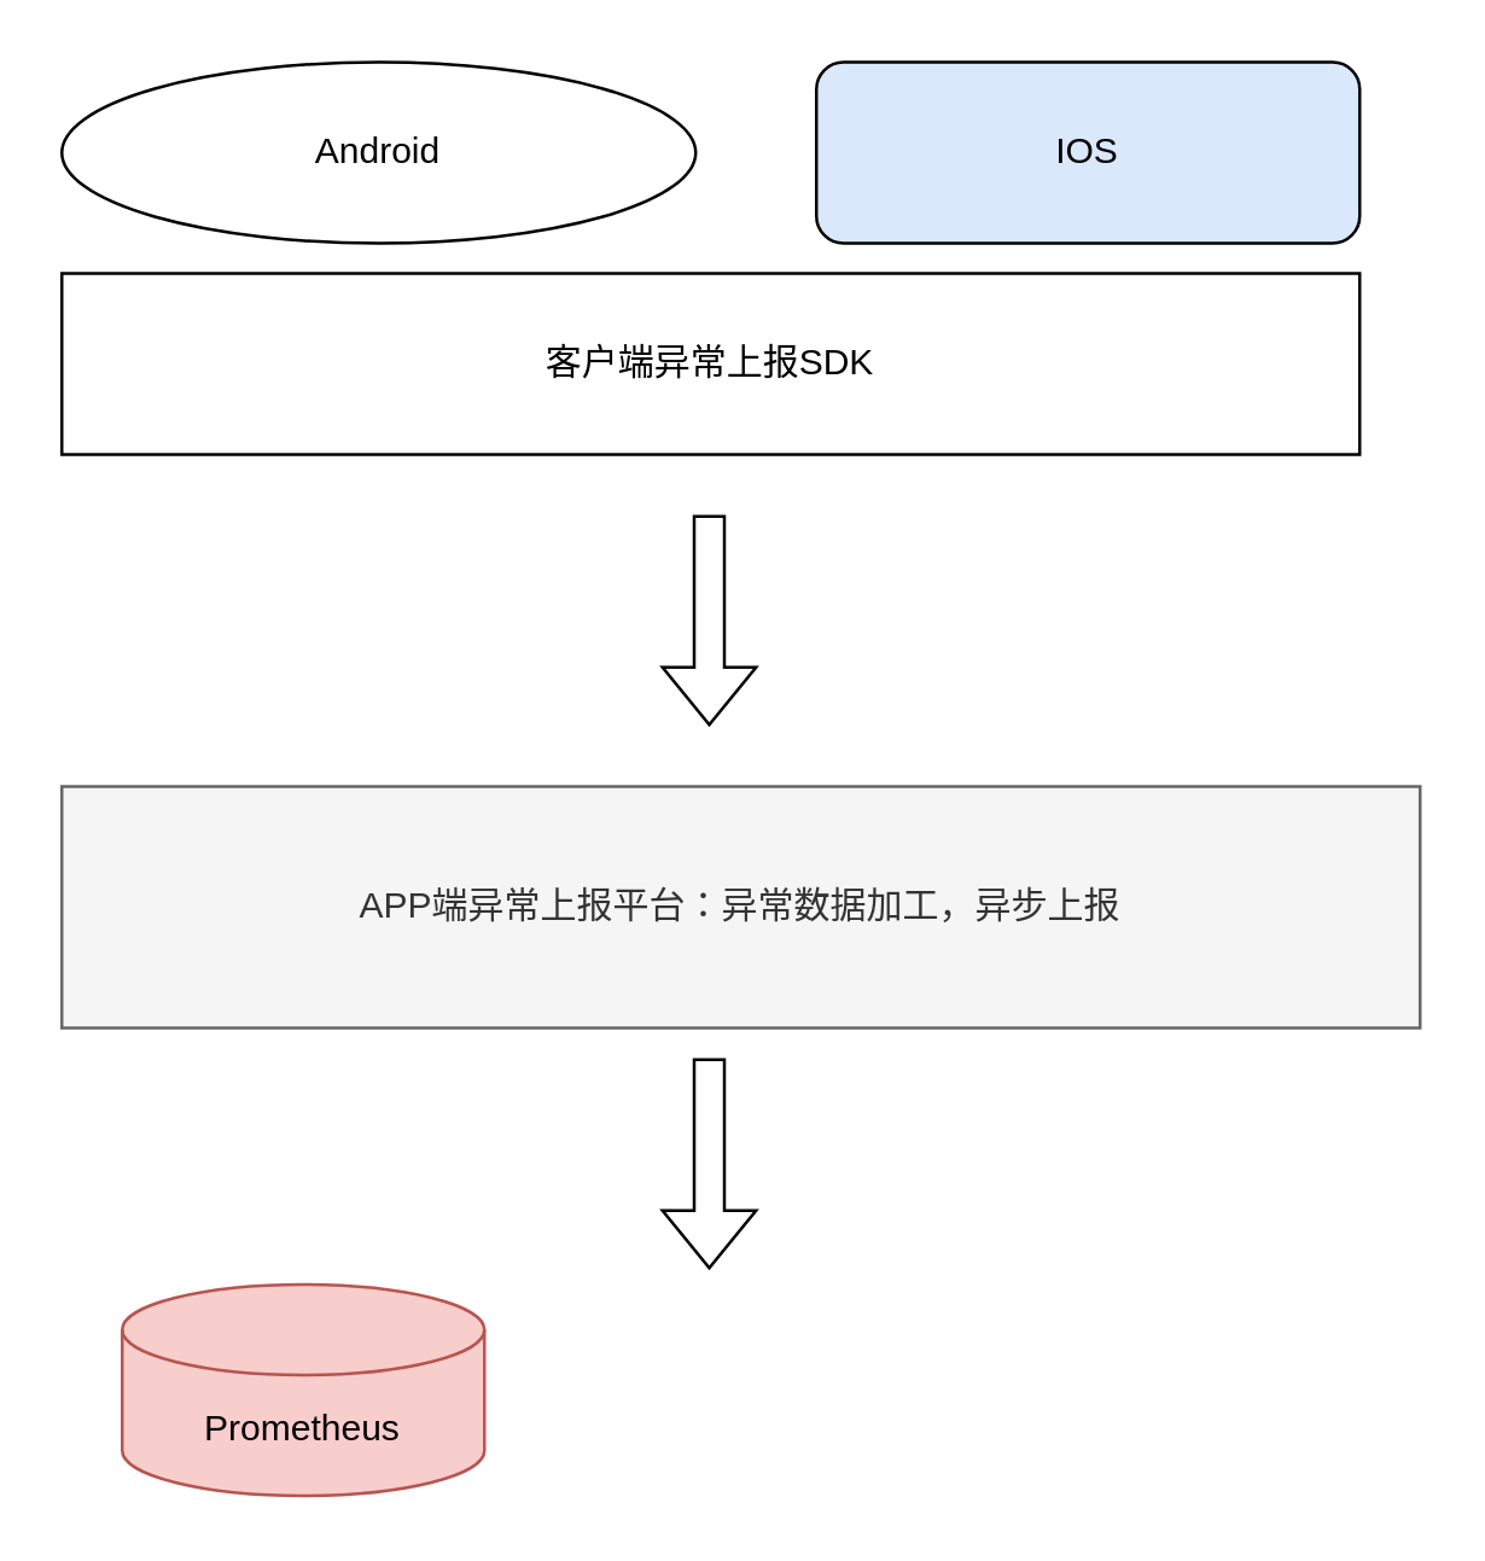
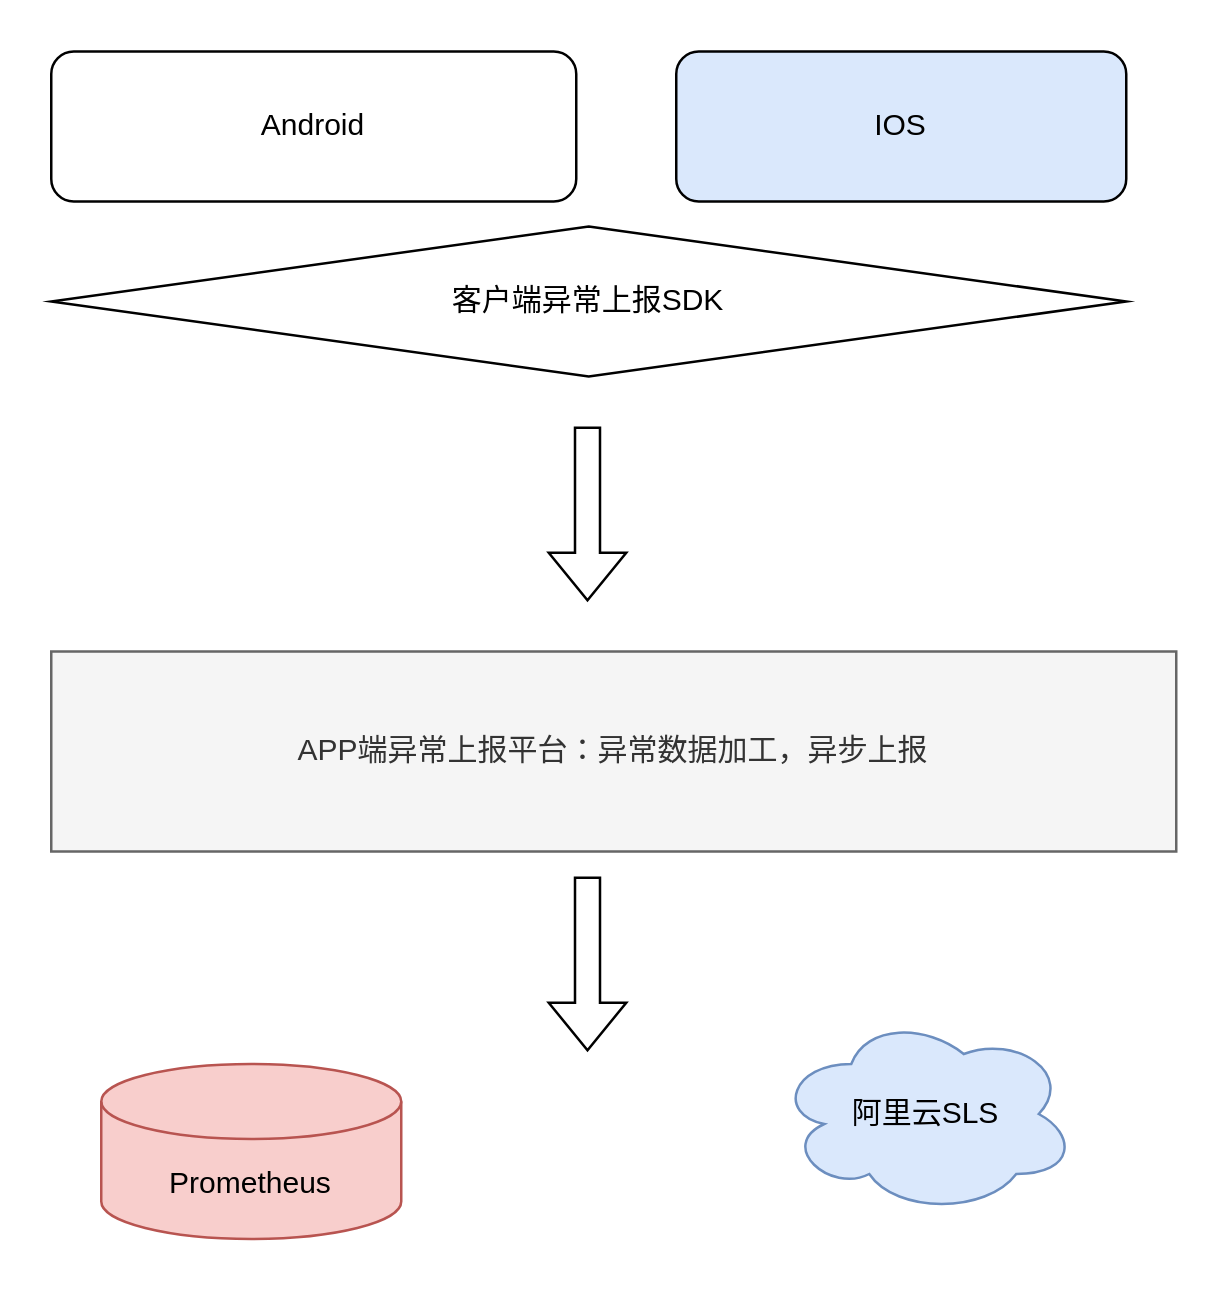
  <mxCell id="0" />
  <mxCell id="1" parent="0" />
  <mxCell id="2" value="Prometheus" style="shape=cylinder3;whiteSpace=wrap;html=1;boundedLbl=1;backgroundOutline=1;size=15;fillColor=#f8cecc;strokeColor=#b85450;" vertex="1" parent="1"><mxGeometry x="40" y="425" width="120" height="70" as="geometry" /></mxCell>
+ <mxCell id="3" value="阿里云SLS" style="ellipse;shape=cloud;whiteSpace=wrap;html=1;fillColor=#dae8fc;strokeColor=#6c8ebf;" vertex="1" parent="1"><mxGeometry x="310" y="405" width="120" height="80" as="geometry" /></mxCell>
  <mxCell id="4" value="APP端异常上报平台：异常数据加工，异步上报" style="rounded=0;whiteSpace=wrap;html=1;fillColor=#f5f5f5;fontColor=#333333;strokeColor=#666666;" vertex="1" parent="1"><mxGeometry x="20" y="260" width="450" height="80" as="geometry" /></mxCell>
  <mxCell id="5" value="" style="shape=flexArrow;endArrow=classic;html=1;rounded=0;" edge="1" parent="1"><mxGeometry width="50" height="50" relative="1" as="geometry"><mxPoint x="234.5" y="350" as="sourcePoint" /><mxPoint x="234.5" y="420" as="targetPoint" /></mxGeometry></mxCell>
- <mxCell id="6" value="Android" style="ellipse;whiteSpace=wrap;html=1;" vertex="1" parent="1"><mxGeometry x="20" y="20" width="210" height="60" as="geometry" /></mxCell>
+ <mxCell id="6" value="Android" style="rounded=1;whiteSpace=wrap;html=1;" vertex="1" parent="1"><mxGeometry x="20" y="20" width="210" height="60" as="geometry" /></mxCell>
  <mxCell id="7" value="IOS" style="rounded=1;whiteSpace=wrap;html=1;fillColor=#dae8fc;" vertex="1" parent="1"><mxGeometry x="270" y="20" width="180" height="60" as="geometry" /></mxCell>
- <mxCell id="8" value="客户端异常上报SDK" style="rounded=0;whiteSpace=wrap;html=1;" vertex="1" parent="1"><mxGeometry x="20" y="90" width="430" height="60" as="geometry" /></mxCell>
+ <mxCell id="8" value="客户端异常上报SDK" style="rhombus;whiteSpace=wrap;html=1;" vertex="1" parent="1"><mxGeometry x="20" y="90" width="430" height="60" as="geometry" /></mxCell>
  <mxCell id="9" value="" style="shape=flexArrow;endArrow=classic;html=1;rounded=0;" edge="1" parent="1"><mxGeometry width="50" height="50" relative="1" as="geometry"><mxPoint x="234.5" y="170" as="sourcePoint" /><mxPoint x="234.5" y="240" as="targetPoint" /></mxGeometry></mxCell>
